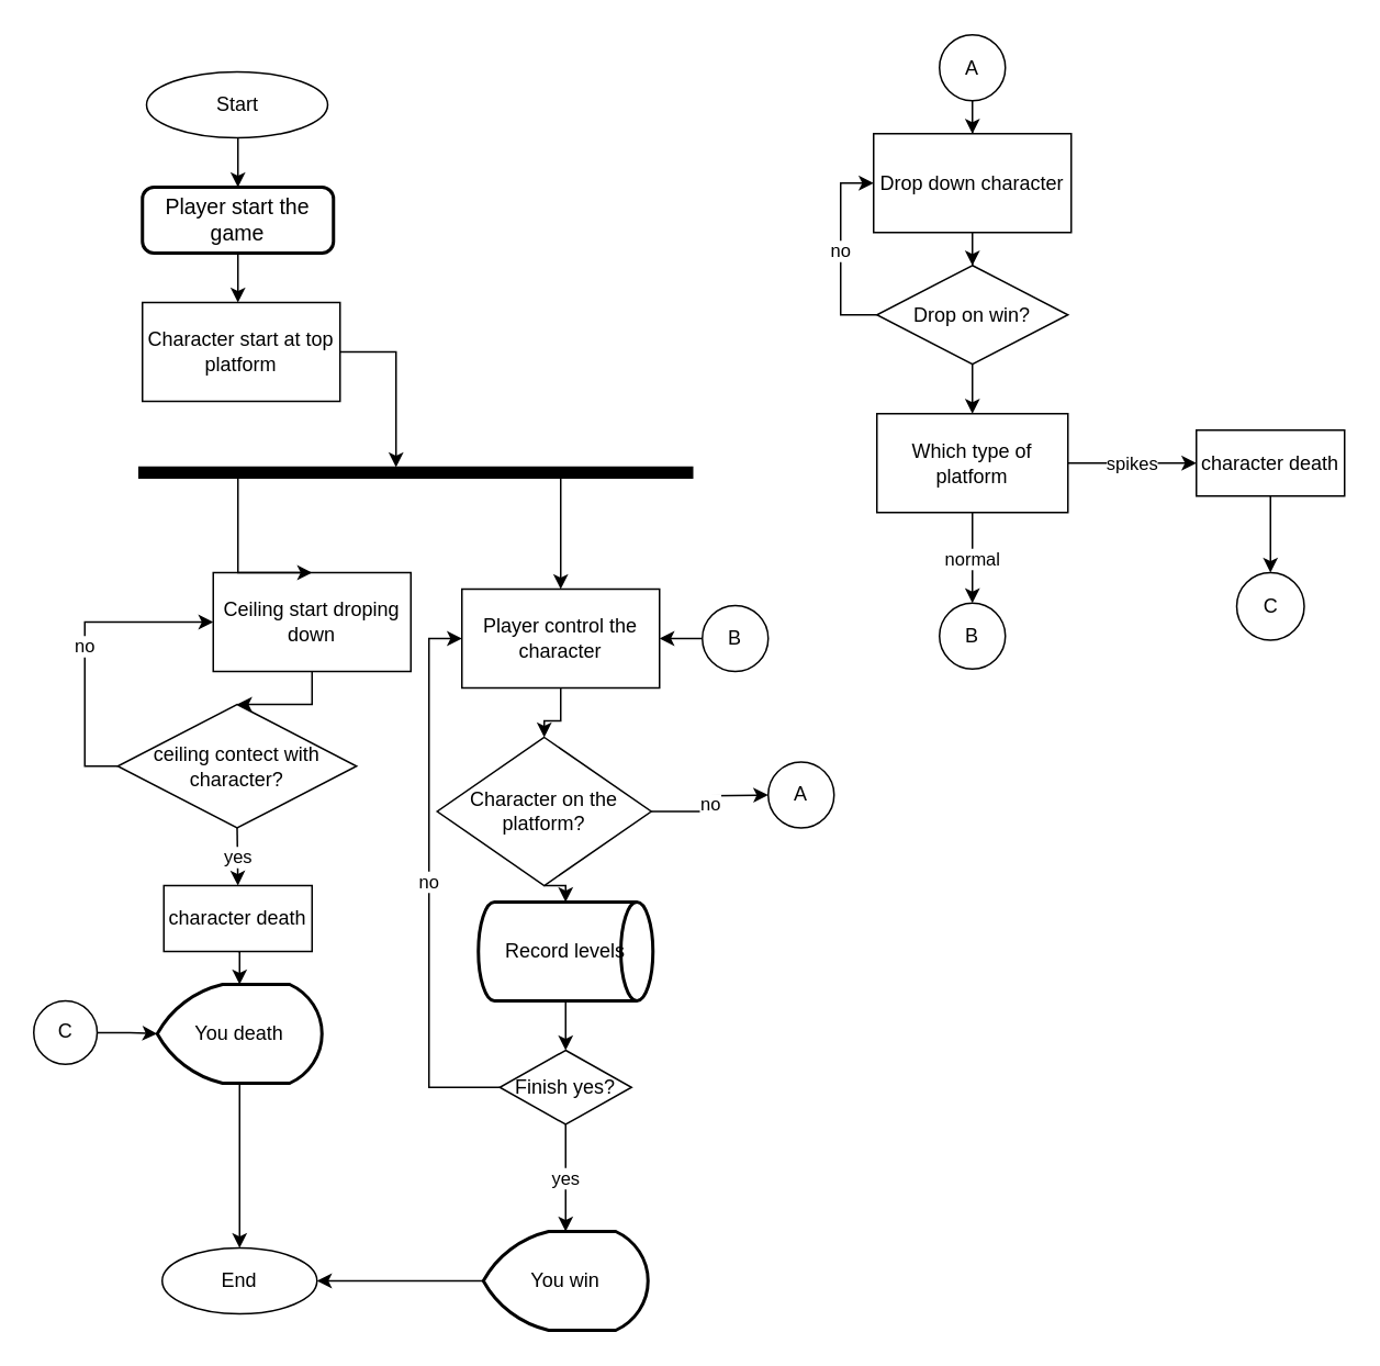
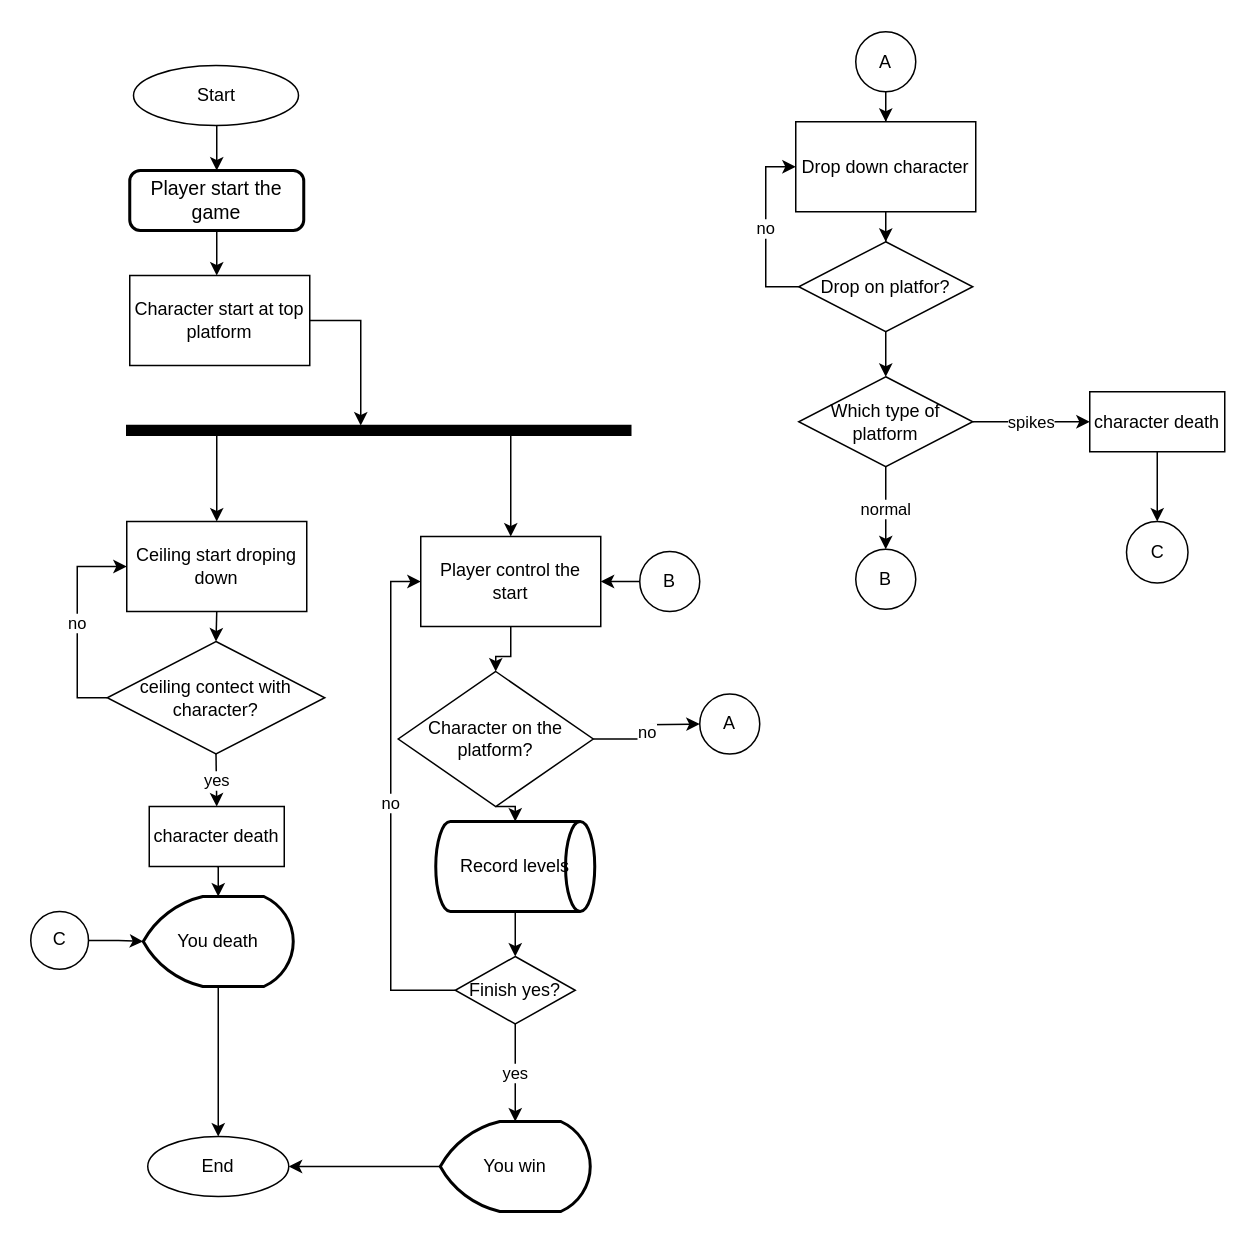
  <mxCell id="0" />
  <mxCell id="1" parent="0" />
  <mxCell id="2" style="edgeStyle=orthogonalEdgeStyle;rounded=0;orthogonalLoop=1;jettySize=auto;html=1;exitX=0.5;exitY=1;exitDx=0;exitDy=0;exitPerimeter=0;entryX=0.5;entryY=0;entryDx=0;entryDy=0;" parent="1" target="3" edge="1"><mxGeometry relative="1" as="geometry"><mxPoint x="144" y="83" as="sourcePoint" /></mxGeometry></mxCell>
  <mxCell id="3" value="&lt;font style=&quot;font-size: 13px&quot;&gt;Player start the game&lt;/font&gt;" style="rounded=1;whiteSpace=wrap;html=1;absoluteArcSize=1;arcSize=14;strokeWidth=2;" parent="1" vertex="1"><mxGeometry x="86" y="113" width="116" height="40" as="geometry" /></mxCell>
  <mxCell id="4" value="" style="endArrow=classic;html=1;exitX=0.5;exitY=1;exitDx=0;exitDy=0;entryX=0.5;entryY=0;entryDx=0;entryDy=0;" parent="1" source="3" edge="1"><mxGeometry width="50" height="50" relative="1" as="geometry"><mxPoint x="120" y="433" as="sourcePoint" /><mxPoint x="144" y="183" as="targetPoint" /></mxGeometry></mxCell>
  <mxCell id="5" value="" style="edgeStyle=orthogonalEdgeStyle;rounded=0;orthogonalLoop=1;jettySize=auto;html=1;" parent="1" source="6" target="9" edge="1"><mxGeometry relative="1" as="geometry" /></mxCell>
- <mxCell id="6" value="Player control the character" style="rounded=0;whiteSpace=wrap;html=1;" parent="1" vertex="1"><mxGeometry x="280" y="357" width="120" height="60" as="geometry" /></mxCell>
+ <mxCell id="6" value="Player control the start" style="rounded=0;whiteSpace=wrap;html=1;" parent="1" vertex="1"><mxGeometry x="280" y="357" width="120" height="60" as="geometry" /></mxCell>
  <mxCell id="7" value="no" style="edgeStyle=orthogonalEdgeStyle;rounded=0;orthogonalLoop=1;jettySize=auto;html=1;exitX=1;exitY=0.5;exitDx=0;exitDy=0;entryX=0;entryY=0.5;entryDx=0;entryDy=0;" parent="1" source="9" edge="1"><mxGeometry relative="1" as="geometry"><mxPoint x="466" y="482" as="targetPoint" /></mxGeometry></mxCell>
  <mxCell id="8" style="edgeStyle=orthogonalEdgeStyle;rounded=0;orthogonalLoop=1;jettySize=auto;html=1;exitX=0.5;exitY=1;exitDx=0;exitDy=0;entryX=0.5;entryY=0;entryDx=0;entryDy=0;entryPerimeter=0;" parent="1" source="9" target="34" edge="1"><mxGeometry relative="1" as="geometry" /></mxCell>
  <mxCell id="9" value="Character on the platform?" style="rhombus;whiteSpace=wrap;html=1;" parent="1" vertex="1"><mxGeometry x="265" y="447" width="130" height="90" as="geometry" /></mxCell>
  <mxCell id="10" value="A" style="ellipse;whiteSpace=wrap;html=1;aspect=fixed;" parent="1" vertex="1"><mxGeometry x="466" y="462" width="40" height="40" as="geometry" /></mxCell>
  <mxCell id="11" style="edgeStyle=orthogonalEdgeStyle;rounded=0;orthogonalLoop=1;jettySize=auto;html=1;exitX=0.5;exitY=1;exitDx=0;exitDy=0;" parent="1" source="12" target="14" edge="1"><mxGeometry relative="1" as="geometry" /></mxCell>
  <mxCell id="12" value="A" style="ellipse;whiteSpace=wrap;html=1;aspect=fixed;" parent="1" vertex="1"><mxGeometry x="570" y="20.5" width="40" height="40" as="geometry" /></mxCell>
  <mxCell id="13" style="edgeStyle=orthogonalEdgeStyle;rounded=0;orthogonalLoop=1;jettySize=auto;html=1;exitX=0.5;exitY=1;exitDx=0;exitDy=0;" parent="1" source="14" target="17" edge="1"><mxGeometry relative="1" as="geometry" /></mxCell>
  <mxCell id="14" value="Drop down character" style="rounded=0;whiteSpace=wrap;html=1;" parent="1" vertex="1"><mxGeometry x="530" y="80.5" width="120" height="60" as="geometry" /></mxCell>
  <mxCell id="15" value="no" style="edgeStyle=orthogonalEdgeStyle;rounded=0;orthogonalLoop=1;jettySize=auto;html=1;exitX=0;exitY=0.5;exitDx=0;exitDy=0;entryX=0;entryY=0.5;entryDx=0;entryDy=0;" parent="1" source="17" target="14" edge="1"><mxGeometry relative="1" as="geometry" /></mxCell>
  <mxCell id="16" style="edgeStyle=orthogonalEdgeStyle;rounded=0;orthogonalLoop=1;jettySize=auto;html=1;exitX=0.5;exitY=1;exitDx=0;exitDy=0;entryX=0.5;entryY=0;entryDx=0;entryDy=0;" parent="1" source="17" target="20" edge="1"><mxGeometry relative="1" as="geometry" /></mxCell>
- <mxCell id="17" value="Drop on win?" style="rhombus;whiteSpace=wrap;html=1;" parent="1" vertex="1"><mxGeometry x="532" y="160.5" width="116" height="60" as="geometry" /></mxCell>
+ <mxCell id="17" value="Drop on platfor?" style="rhombus;whiteSpace=wrap;html=1;" parent="1" vertex="1"><mxGeometry x="532" y="160.5" width="116" height="60" as="geometry" /></mxCell>
  <mxCell id="18" value="spikes" style="edgeStyle=orthogonalEdgeStyle;rounded=0;orthogonalLoop=1;jettySize=auto;html=1;exitX=1;exitY=0.5;exitDx=0;exitDy=0;entryX=0;entryY=0.5;entryDx=0;entryDy=0;" parent="1" source="20" target="22" edge="1"><mxGeometry relative="1" as="geometry" /></mxCell>
  <mxCell id="19" value="normal" style="edgeStyle=orthogonalEdgeStyle;rounded=0;orthogonalLoop=1;jettySize=auto;html=1;entryX=0.5;entryY=0;entryDx=0;entryDy=0;" parent="1" source="20" target="25" edge="1"><mxGeometry relative="1" as="geometry" /></mxCell>
- <mxCell id="20" value="Which type of platform" style="whiteSpace=wrap;html=1;rounded=0;" parent="1" vertex="1"><mxGeometry x="532" y="250.5" width="116" height="60" as="geometry" /></mxCell>
+ <mxCell id="20" value="Which type of platform" style="rhombus;whiteSpace=wrap;html=1;" parent="1" vertex="1"><mxGeometry x="532" y="250.5" width="116" height="60" as="geometry" /></mxCell>
  <mxCell id="21" style="edgeStyle=orthogonalEdgeStyle;rounded=0;orthogonalLoop=1;jettySize=auto;html=1;" parent="1" source="22" target="46" edge="1"><mxGeometry relative="1" as="geometry" /></mxCell>
  <mxCell id="22" value="character death" style="rounded=0;whiteSpace=wrap;html=1;" parent="1" vertex="1"><mxGeometry x="726" y="260.5" width="90" height="40" as="geometry" /></mxCell>
  <mxCell id="23" style="edgeStyle=orthogonalEdgeStyle;rounded=0;orthogonalLoop=1;jettySize=auto;html=1;entryX=1;entryY=0.5;entryDx=0;entryDy=0;" parent="1" source="24" target="6" edge="1"><mxGeometry relative="1" as="geometry" /></mxCell>
  <mxCell id="24" value="B" style="ellipse;whiteSpace=wrap;html=1;aspect=fixed;" parent="1" vertex="1"><mxGeometry x="426" y="367" width="40" height="40" as="geometry" /></mxCell>
  <mxCell id="25" value="B" style="ellipse;whiteSpace=wrap;html=1;aspect=fixed;" parent="1" vertex="1"><mxGeometry x="570" y="365.5" width="40" height="40" as="geometry" /></mxCell>
  <mxCell id="26" style="edgeStyle=orthogonalEdgeStyle;rounded=0;orthogonalLoop=1;jettySize=auto;html=1;exitX=0.5;exitY=1;exitDx=0;exitDy=0;entryX=0.5;entryY=0;entryDx=0;entryDy=0;" parent="1" source="27" target="30" edge="1"><mxGeometry relative="1" as="geometry" /></mxCell>
- <mxCell id="27" value="Ceiling start droping down" style="rounded=0;whiteSpace=wrap;html=1;" parent="1" vertex="1"><mxGeometry x="129" y="347" width="120" height="60" as="geometry" /></mxCell>
+ <mxCell id="27" value="Ceiling start droping down" style="rounded=0;whiteSpace=wrap;html=1;" parent="1" vertex="1"><mxGeometry x="84" y="347" width="120" height="60" as="geometry" /></mxCell>
  <mxCell id="28" value="no" style="edgeStyle=orthogonalEdgeStyle;rounded=0;orthogonalLoop=1;jettySize=auto;html=1;exitX=0;exitY=0.5;exitDx=0;exitDy=0;entryX=0;entryY=0.5;entryDx=0;entryDy=0;" parent="1" source="30" target="27" edge="1"><mxGeometry relative="1" as="geometry" /></mxCell>
  <mxCell id="29" value="yes" style="edgeStyle=orthogonalEdgeStyle;rounded=0;orthogonalLoop=1;jettySize=auto;html=1;exitX=0.5;exitY=1;exitDx=0;exitDy=0;entryX=0.5;entryY=0;entryDx=0;entryDy=0;" parent="1" source="30" target="32" edge="1"><mxGeometry relative="1" as="geometry" /></mxCell>
  <mxCell id="30" value="ceiling contect with character?" style="rhombus;whiteSpace=wrap;html=1;" parent="1" vertex="1"><mxGeometry x="71" y="427" width="145" height="75" as="geometry" /></mxCell>
  <mxCell id="31" style="edgeStyle=orthogonalEdgeStyle;rounded=0;orthogonalLoop=1;jettySize=auto;html=1;exitX=0.5;exitY=1;exitDx=0;exitDy=0;entryX=0.5;entryY=0;entryDx=0;entryDy=0;entryPerimeter=0;" parent="1" source="32" target="40" edge="1"><mxGeometry relative="1" as="geometry" /></mxCell>
  <mxCell id="32" value="character death" style="rounded=0;whiteSpace=wrap;html=1;" parent="1" vertex="1"><mxGeometry x="99" y="537" width="90" height="40" as="geometry" /></mxCell>
  <mxCell id="33" style="edgeStyle=orthogonalEdgeStyle;rounded=0;orthogonalLoop=1;jettySize=auto;html=1;entryX=0.5;entryY=0;entryDx=0;entryDy=0;" parent="1" source="34" target="37" edge="1"><mxGeometry relative="1" as="geometry" /></mxCell>
  <mxCell id="34" value="Record levels" style="strokeWidth=2;html=1;shape=mxgraph.flowchart.direct_data;whiteSpace=wrap;" parent="1" vertex="1"><mxGeometry x="290" y="547" width="106" height="60" as="geometry" /></mxCell>
  <mxCell id="35" value="no" style="edgeStyle=orthogonalEdgeStyle;rounded=0;orthogonalLoop=1;jettySize=auto;html=1;entryX=0;entryY=0.5;entryDx=0;entryDy=0;" parent="1" source="37" target="6" edge="1"><mxGeometry relative="1" as="geometry"><Array as="points"><mxPoint x="260" y="660" /><mxPoint x="260" y="387" /></Array></mxGeometry></mxCell>
  <mxCell id="36" value="yes" style="edgeStyle=orthogonalEdgeStyle;rounded=0;orthogonalLoop=1;jettySize=auto;html=1;exitX=0.5;exitY=1;exitDx=0;exitDy=0;entryX=0.5;entryY=0;entryDx=0;entryDy=0;entryPerimeter=0;" parent="1" source="37" target="42" edge="1"><mxGeometry relative="1" as="geometry" /></mxCell>
  <mxCell id="37" value="Finish yes?" style="rhombus;whiteSpace=wrap;html=1;" parent="1" vertex="1"><mxGeometry x="303" y="637" width="80" height="45" as="geometry" /></mxCell>
  <mxCell id="38" value="End" style="ellipse;whiteSpace=wrap;html=1;" parent="1" vertex="1"><mxGeometry x="98" y="757" width="94" height="40" as="geometry" /></mxCell>
  <mxCell id="39" style="edgeStyle=orthogonalEdgeStyle;rounded=0;orthogonalLoop=1;jettySize=auto;html=1;exitX=0.5;exitY=1;exitDx=0;exitDy=0;exitPerimeter=0;" parent="1" source="40" target="38" edge="1"><mxGeometry relative="1" as="geometry" /></mxCell>
  <mxCell id="40" value="You death" style="strokeWidth=2;html=1;shape=mxgraph.flowchart.display;whiteSpace=wrap;" parent="1" vertex="1"><mxGeometry x="95" y="597" width="100" height="60" as="geometry" /></mxCell>
  <mxCell id="41" style="edgeStyle=orthogonalEdgeStyle;rounded=0;orthogonalLoop=1;jettySize=auto;html=1;entryX=1;entryY=0.5;entryDx=0;entryDy=0;" parent="1" source="42" target="38" edge="1"><mxGeometry relative="1" as="geometry" /></mxCell>
  <mxCell id="42" value="You win" style="strokeWidth=2;html=1;shape=mxgraph.flowchart.display;whiteSpace=wrap;" parent="1" vertex="1"><mxGeometry x="293" y="747" width="100" height="60" as="geometry" /></mxCell>
  <mxCell id="43" style="edgeStyle=orthogonalEdgeStyle;rounded=0;orthogonalLoop=1;jettySize=auto;html=1;exitX=1;exitY=0.5;exitDx=0;exitDy=0;" edge="1" parent="1" source="44"><mxGeometry relative="1" as="geometry"><mxPoint x="240" y="283" as="targetPoint" /><Array as="points"><mxPoint x="240" y="213" /></Array></mxGeometry></mxCell>
  <mxCell id="44" value="Character start at top platform" style="rounded=0;whiteSpace=wrap;html=1;" parent="1" vertex="1"><mxGeometry x="86" y="183" width="120" height="60" as="geometry" /></mxCell>
  <mxCell id="45" value="Start" style="ellipse;whiteSpace=wrap;html=1;" parent="1" vertex="1"><mxGeometry x="88.5" y="43" width="110" height="40" as="geometry" /></mxCell>
  <mxCell id="46" value="C" style="ellipse;whiteSpace=wrap;html=1;aspect=fixed;" parent="1" vertex="1"><mxGeometry x="750.5" y="347" width="41" height="41" as="geometry" /></mxCell>
  <mxCell id="47" style="edgeStyle=orthogonalEdgeStyle;rounded=0;orthogonalLoop=1;jettySize=auto;html=1;entryX=0;entryY=0.5;entryDx=0;entryDy=0;entryPerimeter=0;" parent="1" source="48" target="40" edge="1"><mxGeometry relative="1" as="geometry" /></mxCell>
  <mxCell id="48" value="C" style="ellipse;whiteSpace=wrap;html=1;aspect=fixed;" parent="1" vertex="1"><mxGeometry x="20" y="607" width="38.5" height="38.5" as="geometry" /></mxCell>
  <mxCell id="49" style="edgeStyle=orthogonalEdgeStyle;rounded=0;orthogonalLoop=1;jettySize=auto;html=1;entryX=0.5;entryY=0;entryDx=0;entryDy=0;" edge="1" parent="1" source="51" target="27"><mxGeometry relative="1" as="geometry"><Array as="points"><mxPoint x="144" y="293" /><mxPoint x="144" y="293" /></Array></mxGeometry></mxCell>
  <mxCell id="50" style="edgeStyle=orthogonalEdgeStyle;rounded=0;orthogonalLoop=1;jettySize=auto;html=1;entryX=0.5;entryY=0;entryDx=0;entryDy=0;" edge="1" parent="1" source="51" target="6"><mxGeometry relative="1" as="geometry"><Array as="points"><mxPoint x="340" y="303" /><mxPoint x="340" y="303" /></Array></mxGeometry></mxCell>
  <mxCell id="51" value="" style="verticalLabelPosition=bottom;verticalAlign=top;html=1;shape=mxgraph.basic.rect;fillColor2=none;strokeWidth=1;size=20;indent=5;fillColor=#000000;" vertex="1" parent="1"><mxGeometry x="84" y="283" width="336" height="6.5" as="geometry" /></mxCell>
